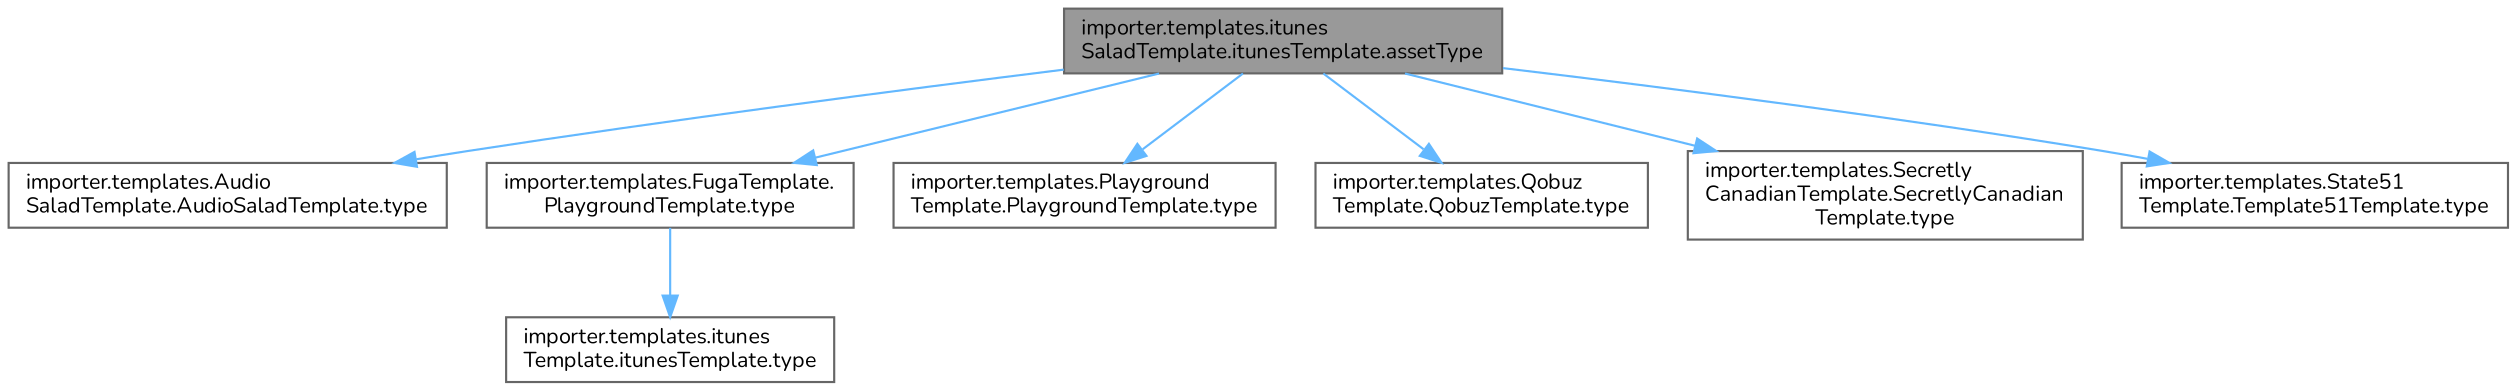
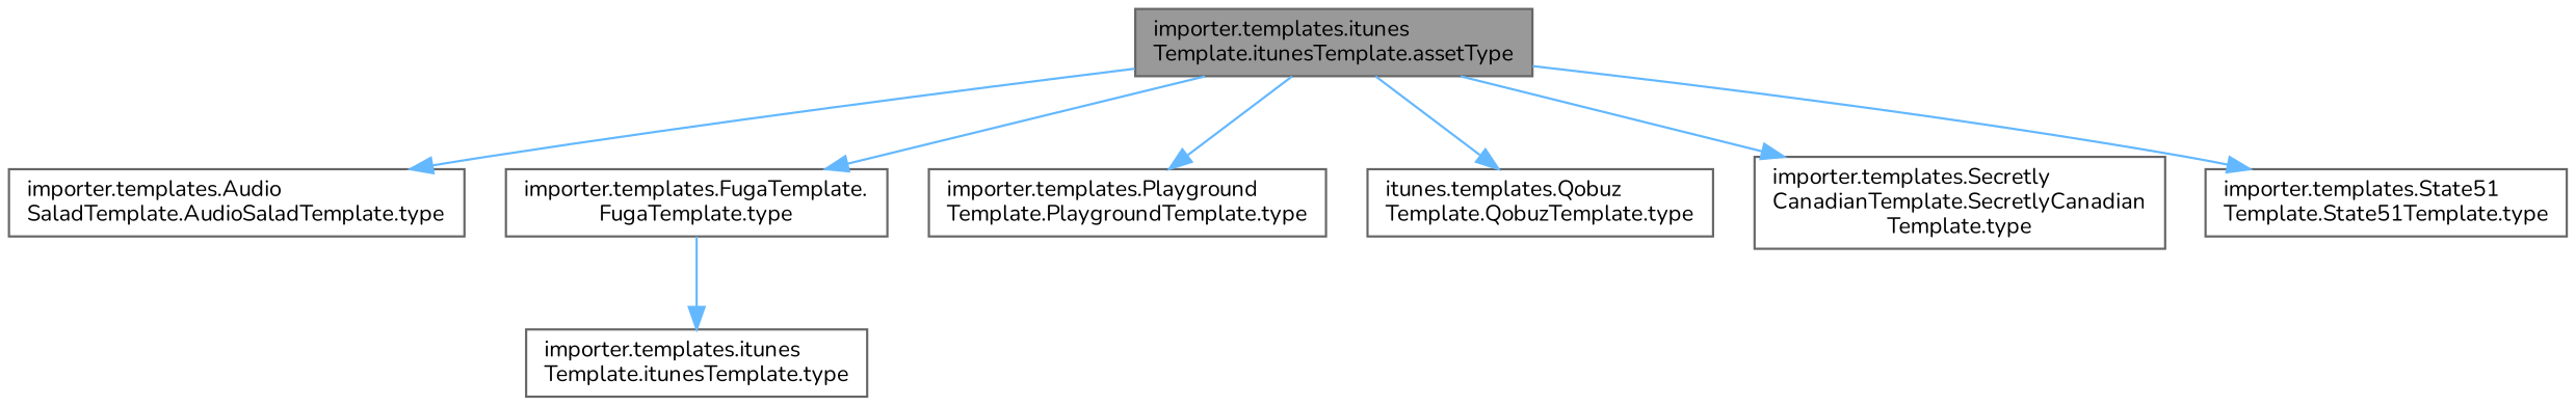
  digraph {
    fontname=Nunito
    rankdir=TB
    node [color=grey40 fillcolor=white fontname=Nunito fontsize=10 shape=box style=filled]
    edge [color=steelblue1 fontname=Nunito fontsize=10 labelfontname=Helvetica labelfontsize=10 style=solid]
-   n1 [color=gray40 fillcolor=grey60 fontcolor=black height=0.2 label="importer.templates.itunes\lSaladTemplate.itunesTemplate.assetType" width=0.4]
+   n1 [color=gray40 fillcolor=grey60 fontcolor=black height=0.2 label="importer.templates.itunes\lTemplate.itunesTemplate.assetType" width=0.4]
    n2 [height=0.2 label="importer.templates.Audio\lSaladTemplate.AudioSaladTemplate.type" width=0.4]
-   n3 [height=0.2 label="importer.templates.FugaTemplate.\lPlaygroundTemplate.type" width=0.4]
+   n3 [height=0.2 label="importer.templates.FugaTemplate.\lFugaTemplate.type" width=0.4]
    n4 [height=0.2 label="importer.templates.Playground\lTemplate.PlaygroundTemplate.type" width=0.4]
-   n5 [height=0.2 label="importer.templates.Qobuz\lTemplate.QobuzTemplate.type" width=0.4]
+   n5 [height=0.2 label="itunes.templates.Qobuz\lTemplate.QobuzTemplate.type" width=0.4]
    n6 [height=0.2 label="importer.templates.Secretly\lCanadianTemplate.SecretlyCanadian\lTemplate.type" width=0.4]
-   n7 [height=0.2 label="importer.templates.State51\lTemplate.Template51Template.type" width=0.4]
+   n7 [height=0.2 label="importer.templates.State51\lTemplate.State51Template.type" width=0.4]
    n8 [height=0.2 label="importer.templates.itunes\lTemplate.itunesTemplate.type" width=0.4]
    n1 -> n2
    n1 -> n3
    n1 -> n4
    n1 -> n5
    n1 -> n6
    n1 -> n7
    n3 -> n8
  }
